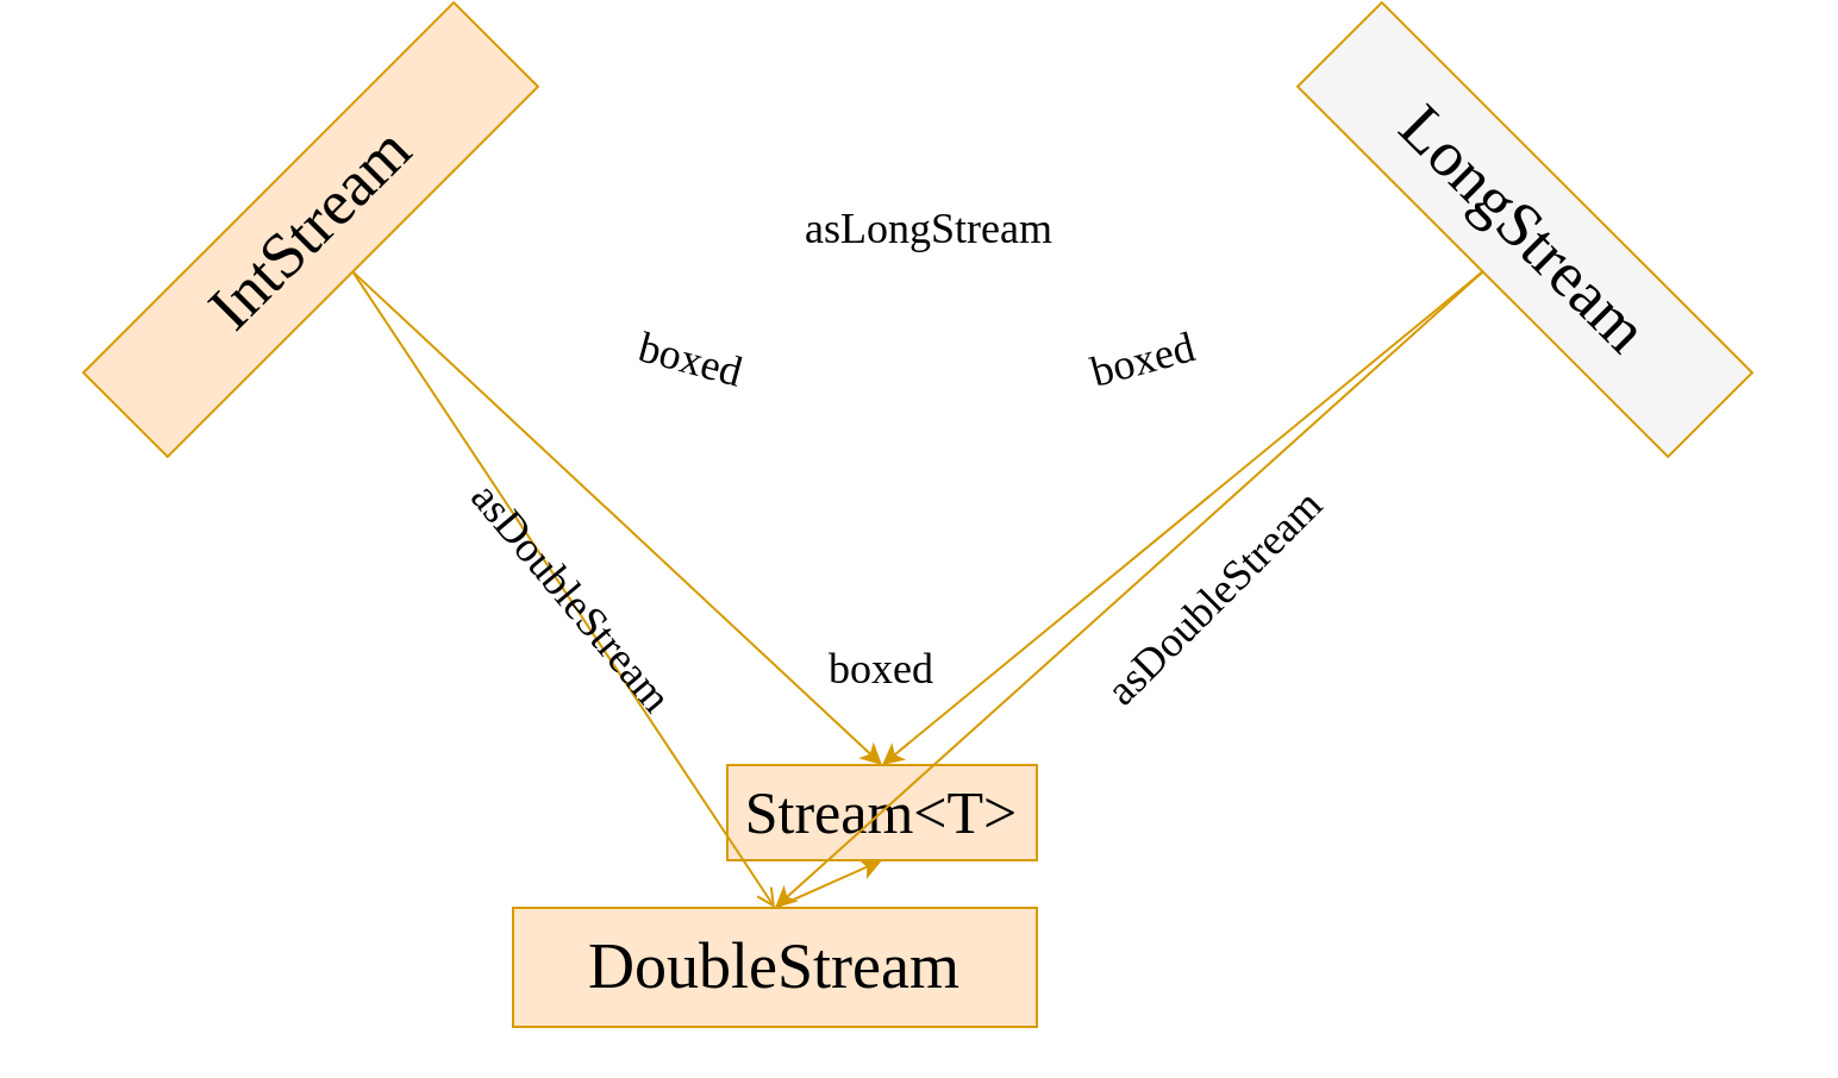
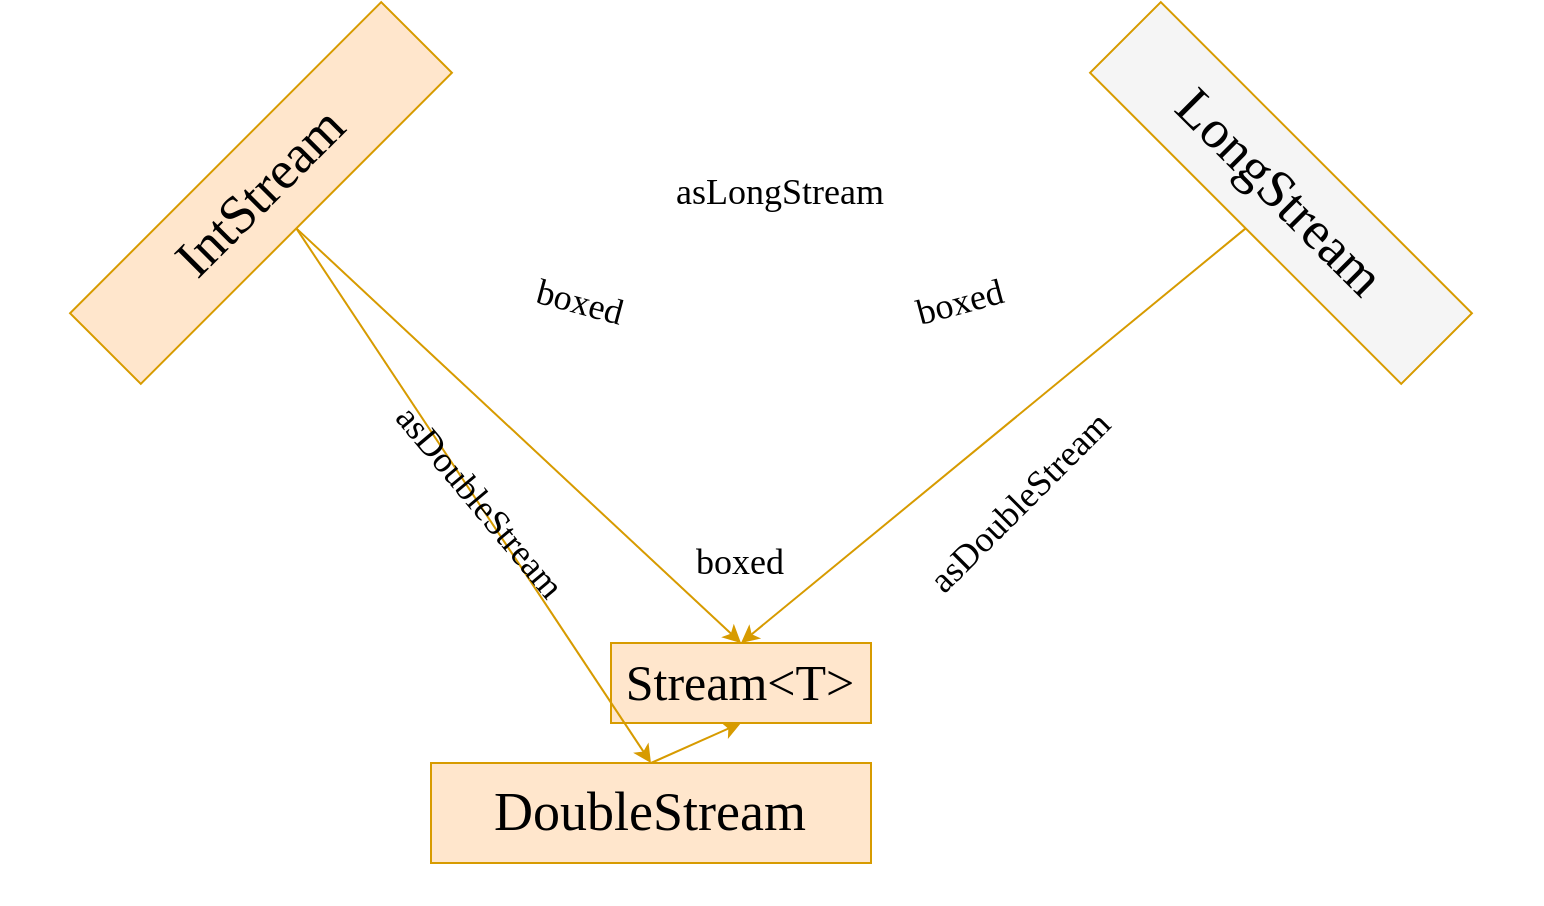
  <mxCell id="0" />
  <mxCell id="1" parent="0" />
  <mxCell id="2" value="IntStream" style="rounded=0;whiteSpace=wrap;html=1;fontSize=27;fontFamily=Comic Sans MS;rotation=-45;fillColor=#ffe6cc;strokeColor=#d79b00;" vertex="1" parent="1"><mxGeometry x="20" y="20" width="220" height="50" as="geometry" /></mxCell>
  <mxCell id="3" value="DoubleStream" style="rounded=0;whiteSpace=wrap;html=1;fontSize=27;fontFamily=Comic Sans MS;fillColor=#ffe6cc;strokeColor=#d79b00;" vertex="1" parent="1"><mxGeometry x="215" y="330" width="220" height="50" as="geometry" /></mxCell>
  <mxCell id="4" value="LongStream" style="rounded=0;whiteSpace=wrap;html=1;fontSize=27;fontFamily=Comic Sans MS;rotation=45;fillColor=#f5f5f5;strokeColor=#d79b00;" vertex="1" parent="1"><mxGeometry x="530" y="20" width="220" height="50" as="geometry" /></mxCell>
  <mxCell id="5" value="Stream&amp;lt;T&amp;gt;" style="rounded=0;whiteSpace=wrap;html=1;fontSize=25;fontFamily=Comic Sans MS;fillColor=#ffe6cc;strokeColor=#d79b00;" vertex="1" parent="1"><mxGeometry x="305" y="270" width="130" height="40" as="geometry" /></mxCell>
- <mxCell id="6" value="" style="endArrow=classic;html=1;fontFamily=Comic Sans MS;fontSize=25;entryX=0.5;entryY=0;entryDx=0;entryDy=0;exitX=0.5;exitY=1;exitDx=0;exitDy=0;fillColor=#ffe6cc;strokeColor=#d79b00;" edge="1" parent="1" source="4" target="3"><mxGeometry width="50" height="50" relative="1" as="geometry"><mxPoint x="380" y="390" as="sourcePoint" /><mxPoint x="430" y="340" as="targetPoint" /></mxGeometry></mxCell>
- <mxCell id="7" value="" style="endArrow=open;html=1;fontFamily=Comic Sans MS;fontSize=25;exitX=0.5;exitY=1;exitDx=0;exitDy=0;entryX=0.5;entryY=0;entryDx=0;entryDy=0;fillColor=#ffe6cc;strokeColor=#d79b00;" edge="1" parent="1" source="2" target="3"><mxGeometry width="50" height="50" relative="1" as="geometry"><mxPoint x="110" y="130" as="sourcePoint" /><mxPoint x="210" y="240" as="targetPoint" /></mxGeometry></mxCell>
+ <mxCell id="7" value="" style="endArrow=classic;html=1;fontFamily=Comic Sans MS;fontSize=25;exitX=0.5;exitY=1;exitDx=0;exitDy=0;entryX=0.5;entryY=0;entryDx=0;entryDy=0;fillColor=#ffe6cc;strokeColor=#d79b00;" edge="1" parent="1" source="2" target="3"><mxGeometry width="50" height="50" relative="1" as="geometry"><mxPoint x="110" y="130" as="sourcePoint" /><mxPoint x="210" y="240" as="targetPoint" /></mxGeometry></mxCell>
  <mxCell id="8" value="" style="endArrow=classic;html=1;fontFamily=Comic Sans MS;fontSize=25;exitX=0.5;exitY=1;exitDx=0;exitDy=0;entryX=0.5;entryY=0;entryDx=0;entryDy=0;fillColor=#ffe6cc;strokeColor=#d79b00;" edge="1" parent="1" source="2" target="5"><mxGeometry width="50" height="50" relative="1" as="geometry"><mxPoint x="140" y="310" as="sourcePoint" /><mxPoint x="190" y="260" as="targetPoint" /></mxGeometry></mxCell>
  <mxCell id="9" value="" style="endArrow=classic;html=1;fontFamily=Comic Sans MS;fontSize=25;exitX=0.5;exitY=1;exitDx=0;exitDy=0;entryX=0.5;entryY=0;entryDx=0;entryDy=0;fillColor=#ffe6cc;strokeColor=#d79b00;" edge="1" parent="1" source="4" target="5"><mxGeometry width="50" height="50" relative="1" as="geometry"><mxPoint x="100" y="350" as="sourcePoint" /><mxPoint x="150" y="300" as="targetPoint" /></mxGeometry></mxCell>
  <mxCell id="10" value="" style="endArrow=classic;html=1;fontFamily=Comic Sans MS;fontSize=25;exitX=0.5;exitY=0;exitDx=0;exitDy=0;entryX=0.5;entryY=1;entryDx=0;entryDy=0;fillColor=#ffe6cc;strokeColor=#d79b00;" edge="1" parent="1" source="3" target="5"><mxGeometry width="50" height="50" relative="1" as="geometry"><mxPoint x="110" y="380" as="sourcePoint" /><mxPoint x="160" y="330" as="targetPoint" /></mxGeometry></mxCell>
  <mxCell id="11" value="asDoubleStream" style="text;html=1;strokeColor=none;fillColor=none;align=center;verticalAlign=middle;whiteSpace=wrap;rounded=0;fontFamily=Comic Sans MS;fontSize=18;rotation=-45;" vertex="1" parent="1"><mxGeometry x="490" y="190" width="40" height="20" as="geometry" /></mxCell>
  <mxCell id="12" value="asDoubleStream" style="text;html=1;strokeColor=none;fillColor=none;align=center;verticalAlign=middle;whiteSpace=wrap;rounded=0;fontFamily=Comic Sans MS;fontSize=18;rotation=50;" vertex="1" parent="1"><mxGeometry x="220" y="190" width="40" height="20" as="geometry" /></mxCell>
  <mxCell id="13" value="asLongStream" style="text;html=1;strokeColor=none;fillColor=none;align=center;verticalAlign=middle;whiteSpace=wrap;rounded=0;fontFamily=Comic Sans MS;fontSize=18;rotation=0;" vertex="1" parent="1"><mxGeometry x="370" y="35" width="40" height="20" as="geometry" /></mxCell>
  <mxCell id="14" value="boxed" style="text;html=1;strokeColor=none;fillColor=none;align=center;verticalAlign=middle;whiteSpace=wrap;rounded=0;fontFamily=Comic Sans MS;fontSize=18;rotation=15;" vertex="1" parent="1"><mxGeometry x="270" y="90" width="40" height="20" as="geometry" /></mxCell>
  <mxCell id="15" value="boxed" style="text;html=1;strokeColor=none;fillColor=none;align=center;verticalAlign=middle;whiteSpace=wrap;rounded=0;fontFamily=Comic Sans MS;fontSize=18;rotation=-15;" vertex="1" parent="1"><mxGeometry x="460" y="90" width="40" height="20" as="geometry" /></mxCell>
  <mxCell id="16" value="boxed" style="text;html=1;strokeColor=none;fillColor=none;align=center;verticalAlign=middle;whiteSpace=wrap;rounded=0;fontFamily=Comic Sans MS;fontSize=18;labelBackgroundColor=#ffffff;" vertex="1" parent="1"><mxGeometry x="350" y="220" width="40" height="20" as="geometry" /></mxCell>
